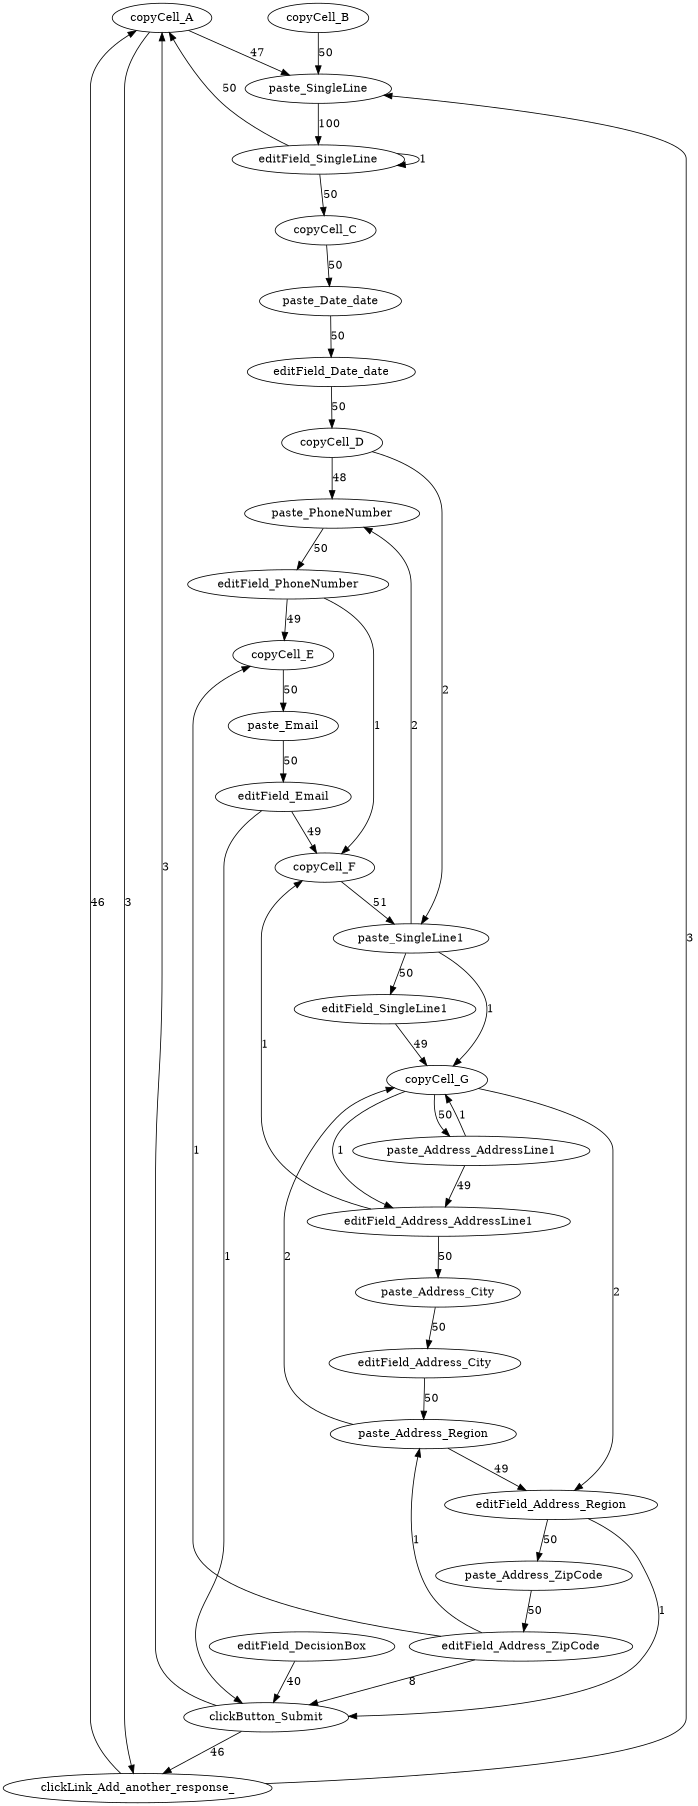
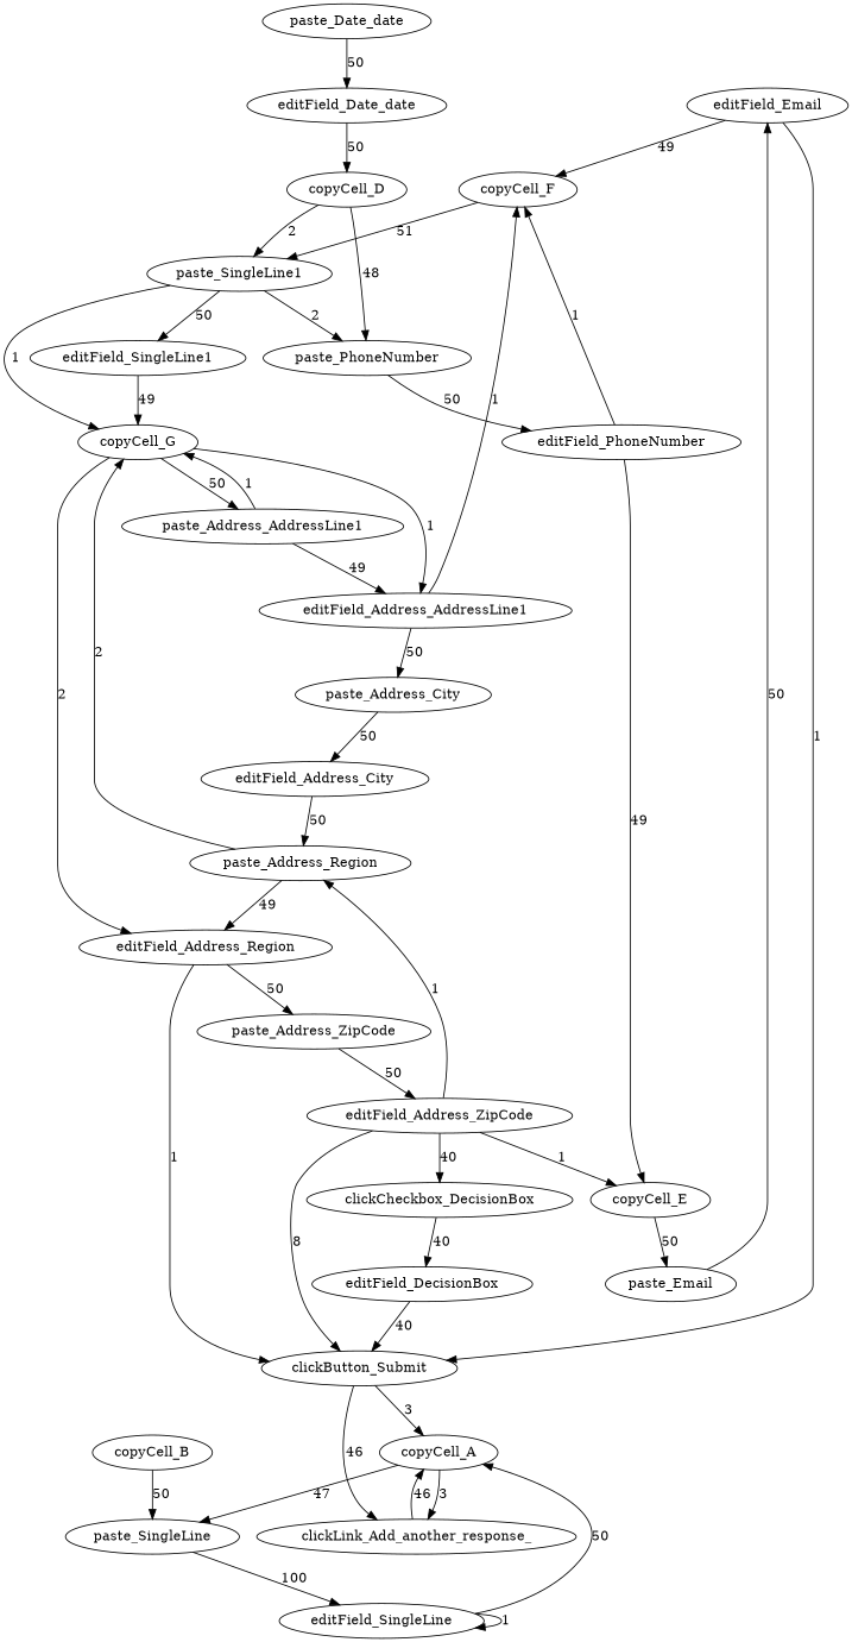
  digraph {
    copyCell_A
    paste_SingleLine
    clickLink_Add_another_response_
    editField_SingleLine
-   copyCell_C
    copyCell_B
    paste_Date_date
    editField_Date_date
    copyCell_D
    paste_PhoneNumber
    paste_SingleLine1
    editField_PhoneNumber
    editField_SingleLine1
    copyCell_G
    copyCell_E
    copyCell_F
    paste_Email
    editField_Email
    clickButton_Submit
    paste_Address_AddressLine1
    editField_Address_AddressLine1
    editField_Address_Region
    paste_Address_City
    paste_Address_ZipCode
    editField_Address_City
    paste_Address_Region
    editField_Address_ZipCode
+   clickCheckbox_DecisionBox
    editField_DecisionBox
    copyCell_A -> paste_SingleLine [label=47]
    copyCell_A -> clickLink_Add_another_response_ [label=3]
    paste_SingleLine -> editField_SingleLine [label=100]
    clickLink_Add_another_response_ -> copyCell_A [label=46]
-   clickLink_Add_another_response_ -> paste_SingleLine [label=3]
    editField_SingleLine -> copyCell_A [label=50]
    editField_SingleLine -> editField_SingleLine [label=1]
-   editField_SingleLine -> copyCell_C [label=50]
-   copyCell_C -> paste_Date_date [label=50]
    copyCell_B -> paste_SingleLine [label=50]
    paste_Date_date -> editField_Date_date [label=50]
    editField_Date_date -> copyCell_D [label=50]
    copyCell_D -> paste_PhoneNumber [label=48]
    copyCell_D -> paste_SingleLine1 [label=2]
    paste_PhoneNumber -> editField_PhoneNumber [label=50]
    paste_SingleLine1 -> paste_PhoneNumber [label=2]
    paste_SingleLine1 -> editField_SingleLine1 [label=50]
    paste_SingleLine1 -> copyCell_G [label=1]
    editField_PhoneNumber -> copyCell_E [label=49]
    editField_PhoneNumber -> copyCell_F [label=1]
    editField_SingleLine1 -> copyCell_G [label=49]
    copyCell_G -> paste_Address_AddressLine1 [label=50]
    copyCell_G -> editField_Address_AddressLine1 [label=1]
    copyCell_G -> editField_Address_Region [label=2]
    copyCell_E -> paste_Email [label=50]
    copyCell_F -> paste_SingleLine1 [label=51]
    paste_Email -> editField_Email [label=50]
    editField_Email -> copyCell_F [label=49]
    editField_Email -> clickButton_Submit [label=1]
    clickButton_Submit -> copyCell_A [label=3]
    clickButton_Submit -> clickLink_Add_another_response_ [label=46]
    paste_Address_AddressLine1 -> copyCell_G [label=1]
    paste_Address_AddressLine1 -> editField_Address_AddressLine1 [label=49]
    editField_Address_AddressLine1 -> copyCell_F [label=1]
    editField_Address_AddressLine1 -> paste_Address_City [label=50]
    editField_Address_Region -> clickButton_Submit [label=1]
    editField_Address_Region -> paste_Address_ZipCode [label=50]
    paste_Address_City -> editField_Address_City [label=50]
    paste_Address_ZipCode -> editField_Address_ZipCode [label=50]
    editField_Address_City -> paste_Address_Region [label=50]
    paste_Address_Region -> copyCell_G [label=2]
    paste_Address_Region -> editField_Address_Region [label=49]
    editField_Address_ZipCode -> copyCell_E [label=1]
    editField_Address_ZipCode -> clickButton_Submit [label=8]
    editField_Address_ZipCode -> paste_Address_Region [label=1]
+   editField_Address_ZipCode -> clickCheckbox_DecisionBox [label=40]
+   clickCheckbox_DecisionBox -> editField_DecisionBox [label=40]
    editField_DecisionBox -> clickButton_Submit [label=40]
  }
